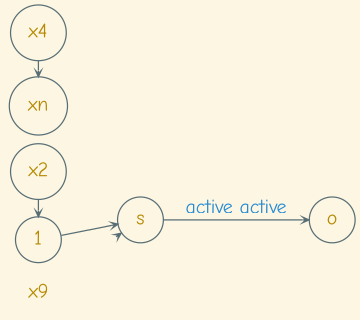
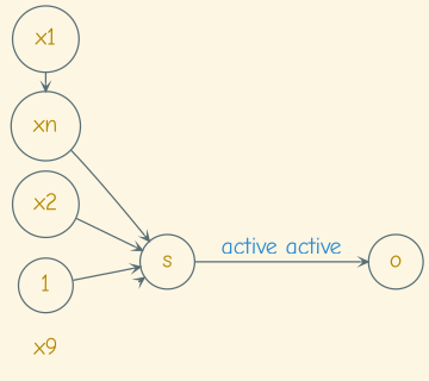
  digraph {
    bgcolor="#fdf6e3"
    fontname="Comic Neue"
    nodesep=0.1
    rankdir=LR
    ranksep=0.5
    node [color="#586e75" fontcolor="#b58900" fontname="Comic Neue" fontsize=16 shape=circle]
    edge [arrowhead=vee arrowsize=0.5 color="#586e75" fontcolor="#268bd2" fontname="Comic Neue" fontsize=16]
-   x1 [texlbl="$x_1$" label=x4]
+   x1 [texlbl="$x_1$"]
    x2 [texlbl="$x_2$"]
    n3 [label=x9 shape=plaintext texlbl="$\vdots$"]
    xn [texlbl="$x_n$"]
    1 [texlbl="$1$"]
    s [texlbl="$\sum$"]
    o [texlbl=O]
    subgraph sub_1 {
      rank=same
      x1
      x2
      n3
      xn
      1
    }
    x1 -> xn [texlbl="$w_1$"]
-   x2 -> 1 [texlbl="$w_2$"]
+   x2 -> s [texlbl="$w_2$"]
    n3 -> s [style=invisible]
+   xn -> s [texlbl="$w_n$"]
    1 -> s [texlbl="$b$"]
    s -> o [label="active active"]
  }
